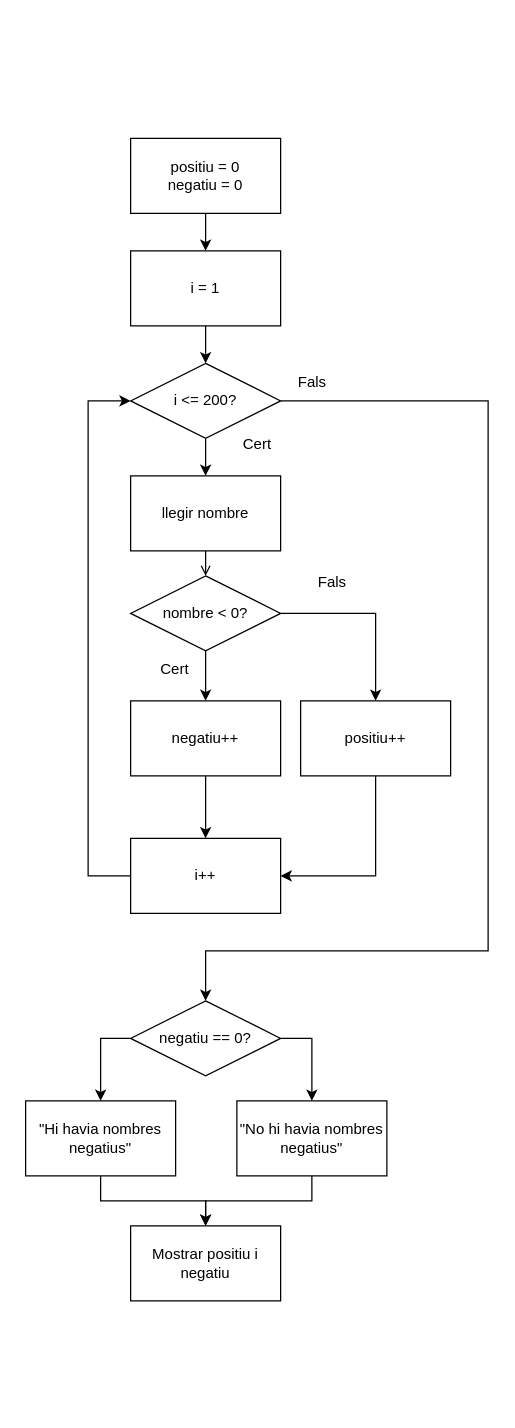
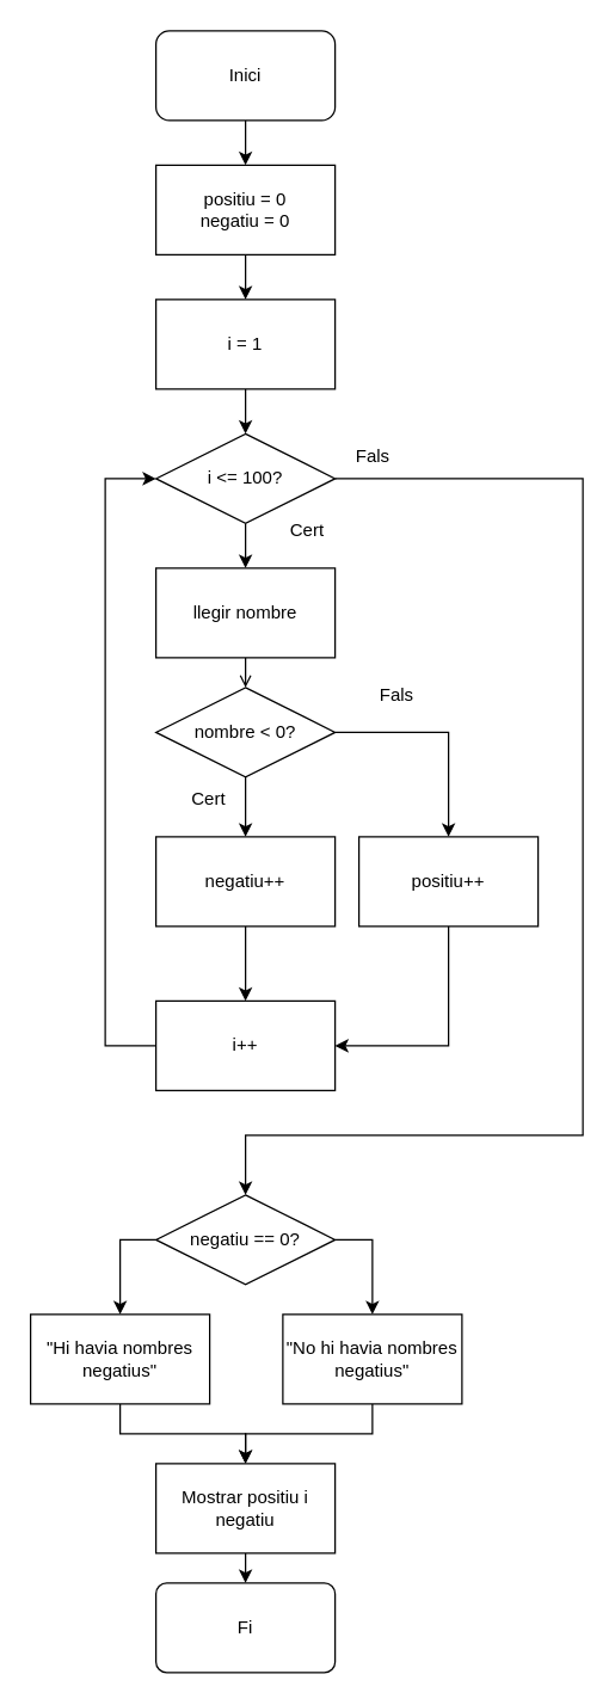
  <mxCell id="0" />
  <mxCell id="1" parent="0" />
+ <mxCell id="2" style="edgeStyle=orthogonalEdgeStyle;rounded=0;orthogonalLoop=1;jettySize=auto;html=1;entryX=0.5;entryY=0;entryDx=0;entryDy=0;" parent="1" source="3" target="13" edge="1"><mxGeometry relative="1" as="geometry"><mxPoint x="164" y="110" as="targetPoint" /></mxGeometry></mxCell>
+ <mxCell id="3" value="&lt;div&gt;Inici&lt;/div&gt;" style="rounded=1;whiteSpace=wrap;html=1;" parent="1" vertex="1"><mxGeometry x="104" width="120" height="60" as="geometry" y="20" /></mxCell>
+ <mxCell id="4" value="Fi" style="whiteSpace=wrap;html=1;rounded=1;arcSize=12;" parent="1" vertex="1"><mxGeometry x="104" y="1060" width="120" height="60" as="geometry" /></mxCell>
  <mxCell id="5" value="Cert" style="text;html=1;align=center;verticalAlign=middle;resizable=0;points=[];autosize=1;strokeColor=none;fillColor=none;" parent="1" vertex="1"><mxGeometry x="180" y="340" width="50" height="30" as="geometry" /></mxCell>
  <mxCell id="6" value="Fals" style="text;html=1;align=center;verticalAlign=middle;resizable=0;points=[];autosize=1;strokeColor=none;fillColor=none;" parent="1" vertex="1"><mxGeometry x="224" y="290" width="50" height="30" as="geometry" /></mxCell>
  <mxCell id="7" style="edgeStyle=orthogonalEdgeStyle;rounded=0;orthogonalLoop=1;jettySize=auto;html=1;exitX=1;exitY=0.5;exitDx=0;exitDy=0;entryX=0.5;entryY=0;entryDx=0;entryDy=0;" parent="1" source="9" target="33" edge="1"><mxGeometry relative="1" as="geometry"><Array as="points"><mxPoint x="390" y="320" /><mxPoint x="390" y="760" /><mxPoint x="164" y="760" /><mxPoint x="164" y="770" /></Array><mxPoint x="164" y="780" as="targetPoint" /></mxGeometry></mxCell>
  <mxCell id="8" style="edgeStyle=orthogonalEdgeStyle;rounded=0;orthogonalLoop=1;jettySize=auto;html=1;exitX=0.5;exitY=1;exitDx=0;exitDy=0;entryX=0.5;entryY=0;entryDx=0;entryDy=0;" parent="1" source="9" target="28" edge="1"><mxGeometry relative="1" as="geometry" /></mxCell>
- <mxCell id="9" value="i &amp;lt;= 200?" style="rhombus;whiteSpace=wrap;html=1;" parent="1" vertex="1"><mxGeometry x="104" y="290" width="120" height="60" as="geometry" /></mxCell>
+ <mxCell id="9" value="i &amp;lt;= 100?" style="rhombus;whiteSpace=wrap;html=1;" parent="1" vertex="1"><mxGeometry x="104" y="290" width="120" height="60" as="geometry" /></mxCell>
  <mxCell id="10" style="edgeStyle=orthogonalEdgeStyle;rounded=0;orthogonalLoop=1;jettySize=auto;html=1;entryX=0;entryY=0.5;entryDx=0;entryDy=0;exitX=0;exitY=0.5;exitDx=0;exitDy=0;" parent="1" source="11" target="9" edge="1"><mxGeometry relative="1" as="geometry"><Array as="points"><mxPoint x="70" y="700" /><mxPoint x="70" y="320" /></Array></mxGeometry></mxCell>
  <mxCell id="11" value="i++" style="rounded=0;whiteSpace=wrap;html=1;" parent="1" vertex="1"><mxGeometry x="104" y="670" width="120" height="60" as="geometry" /></mxCell>
  <mxCell id="12" style="edgeStyle=orthogonalEdgeStyle;rounded=0;orthogonalLoop=1;jettySize=auto;html=1;exitX=0.5;exitY=1;exitDx=0;exitDy=0;" parent="1" source="13" target="15" edge="1"><mxGeometry relative="1" as="geometry" /></mxCell>
  <mxCell id="13" value="positiu = 0&lt;br&gt;negatiu = 0" style="rounded=0;whiteSpace=wrap;html=1;" parent="1" vertex="1"><mxGeometry x="104" y="110" width="120" height="60" as="geometry" /></mxCell>
  <mxCell id="14" style="edgeStyle=orthogonalEdgeStyle;rounded=0;orthogonalLoop=1;jettySize=auto;html=1;exitX=0.5;exitY=1;exitDx=0;exitDy=0;entryX=0.5;entryY=0;entryDx=0;entryDy=0;" parent="1" source="15" target="9" edge="1"><mxGeometry relative="1" as="geometry" /></mxCell>
  <mxCell id="15" value="i = 1" style="rounded=0;whiteSpace=wrap;html=1;" parent="1" vertex="1"><mxGeometry x="104" y="200" width="120" height="60" as="geometry" /></mxCell>
  <mxCell id="16" value="Fals" style="text;html=1;align=center;verticalAlign=middle;resizable=0;points=[];autosize=1;strokeColor=none;fillColor=none;" parent="1" vertex="1"><mxGeometry x="240" y="450" width="50" height="30" as="geometry" /></mxCell>
  <mxCell id="17" style="edgeStyle=orthogonalEdgeStyle;rounded=0;orthogonalLoop=1;jettySize=auto;html=1;exitX=0.5;exitY=1;exitDx=0;exitDy=0;entryX=0.5;entryY=0;entryDx=0;entryDy=0;" parent="1" source="18" target="11" edge="1"><mxGeometry relative="1" as="geometry"><mxPoint x="164" y="650" as="targetPoint" /></mxGeometry></mxCell>
  <mxCell id="18" value="negatiu++" style="rounded=0;whiteSpace=wrap;html=1;" parent="1" vertex="1"><mxGeometry x="104" y="560" width="120" height="60" as="geometry" /></mxCell>
  <mxCell id="19" style="edgeStyle=orthogonalEdgeStyle;rounded=0;orthogonalLoop=1;jettySize=auto;html=1;entryX=0.5;entryY=0;entryDx=0;entryDy=0;" parent="1" source="21" target="18" edge="1"><mxGeometry relative="1" as="geometry" /></mxCell>
  <mxCell id="20" style="edgeStyle=orthogonalEdgeStyle;rounded=0;orthogonalLoop=1;jettySize=auto;html=1;exitX=1;exitY=0.5;exitDx=0;exitDy=0;entryX=0.5;entryY=0;entryDx=0;entryDy=0;" parent="1" source="21" target="24" edge="1"><mxGeometry relative="1" as="geometry" /></mxCell>
  <mxCell id="21" value="nombre &amp;lt; 0?" style="rhombus;whiteSpace=wrap;html=1;" parent="1" vertex="1"><mxGeometry x="104" y="460" width="120" height="60" as="geometry" /></mxCell>
  <mxCell id="22" value="Cert" style="text;html=1;align=center;verticalAlign=middle;resizable=0;points=[];autosize=1;strokeColor=none;fillColor=none;" parent="1" vertex="1"><mxGeometry x="114" y="520" width="50" height="30" as="geometry" /></mxCell>
  <mxCell id="23" style="edgeStyle=orthogonalEdgeStyle;rounded=0;orthogonalLoop=1;jettySize=auto;html=1;exitX=0.5;exitY=1;exitDx=0;exitDy=0;entryX=1;entryY=0.5;entryDx=0;entryDy=0;" parent="1" source="24" target="11" edge="1"><mxGeometry relative="1" as="geometry" /></mxCell>
  <mxCell id="24" value="positiu++" style="rounded=0;whiteSpace=wrap;html=1;" parent="1" vertex="1"><mxGeometry x="240" y="560" width="120" height="60" as="geometry" /></mxCell>
+ <mxCell id="25" style="edgeStyle=orthogonalEdgeStyle;rounded=0;orthogonalLoop=1;jettySize=auto;html=1;exitX=0.5;exitY=1;exitDx=0;exitDy=0;entryX=0.5;entryY=0;entryDx=0;entryDy=0;" parent="1" source="26" target="4" edge="1"><mxGeometry relative="1" as="geometry" /></mxCell>
  <mxCell id="26" value="Mostrar positiu i negatiu" style="rounded=0;whiteSpace=wrap;html=1;" parent="1" vertex="1"><mxGeometry x="104" y="980" width="120" height="60" as="geometry" /></mxCell>
  <mxCell id="27" style="edgeStyle=orthogonalEdgeStyle;rounded=0;orthogonalLoop=1;jettySize=auto;html=1;exitX=0.5;exitY=1;exitDx=0;exitDy=0;entryX=0.5;entryY=0;entryDx=0;entryDy=0;endArrow=open;" parent="1" source="28" target="21" edge="1"><mxGeometry relative="1" as="geometry" /></mxCell>
  <mxCell id="28" value="llegir nombre" style="rounded=0;whiteSpace=wrap;html=1;" parent="1" vertex="1"><mxGeometry x="104" y="380" width="120" height="60" as="geometry" /></mxCell>
  <mxCell id="29" style="edgeStyle=orthogonalEdgeStyle;rounded=0;orthogonalLoop=1;jettySize=auto;html=1;exitX=0.5;exitY=1;exitDx=0;exitDy=0;entryX=0.5;entryY=0;entryDx=0;entryDy=0;" edge="1" parent="1" source="30" target="26"><mxGeometry relative="1" as="geometry" /></mxCell>
  <mxCell id="30" value="&quot;Hi havia nombres negatius&quot;" style="rounded=0;whiteSpace=wrap;html=1;" vertex="1" parent="1"><mxGeometry x="20" y="880" width="120" height="60" as="geometry" /></mxCell>
  <mxCell id="31" style="edgeStyle=orthogonalEdgeStyle;rounded=0;orthogonalLoop=1;jettySize=auto;html=1;exitX=1;exitY=0.5;exitDx=0;exitDy=0;entryX=0.5;entryY=0;entryDx=0;entryDy=0;" edge="1" parent="1" source="33" target="35"><mxGeometry relative="1" as="geometry" /></mxCell>
  <mxCell id="32" style="edgeStyle=orthogonalEdgeStyle;rounded=0;orthogonalLoop=1;jettySize=auto;html=1;exitX=0;exitY=0.5;exitDx=0;exitDy=0;entryX=0.5;entryY=0;entryDx=0;entryDy=0;" edge="1" parent="1" source="33" target="30"><mxGeometry relative="1" as="geometry" /></mxCell>
  <mxCell id="33" value="negatiu == 0?" style="rhombus;whiteSpace=wrap;html=1;" vertex="1" parent="1"><mxGeometry x="104" y="800" width="120" height="60" as="geometry" /></mxCell>
  <mxCell id="34" style="edgeStyle=orthogonalEdgeStyle;rounded=0;orthogonalLoop=1;jettySize=auto;html=1;exitX=0.5;exitY=1;exitDx=0;exitDy=0;entryX=0.5;entryY=0;entryDx=0;entryDy=0;" edge="1" parent="1" source="35" target="26"><mxGeometry relative="1" as="geometry" /></mxCell>
  <mxCell id="35" value="&quot;No hi havia nombres negatius&quot;" style="rounded=0;whiteSpace=wrap;html=1;" vertex="1" parent="1"><mxGeometry x="189" y="880" width="120" height="60" as="geometry" /></mxCell>
